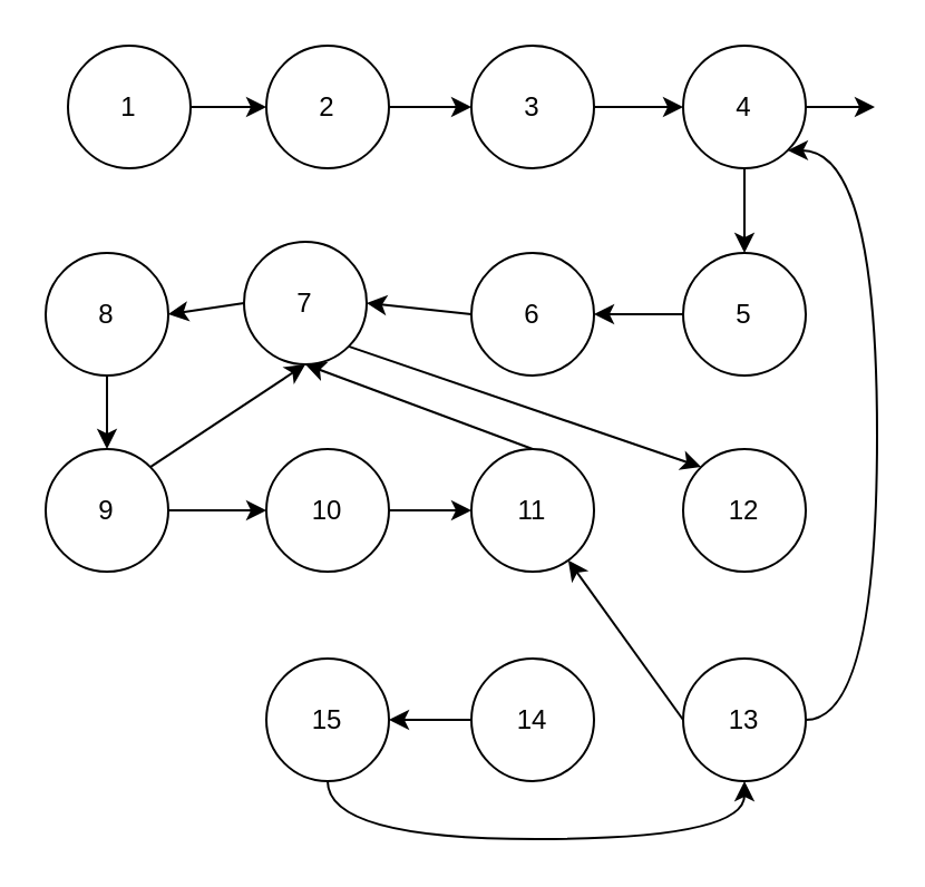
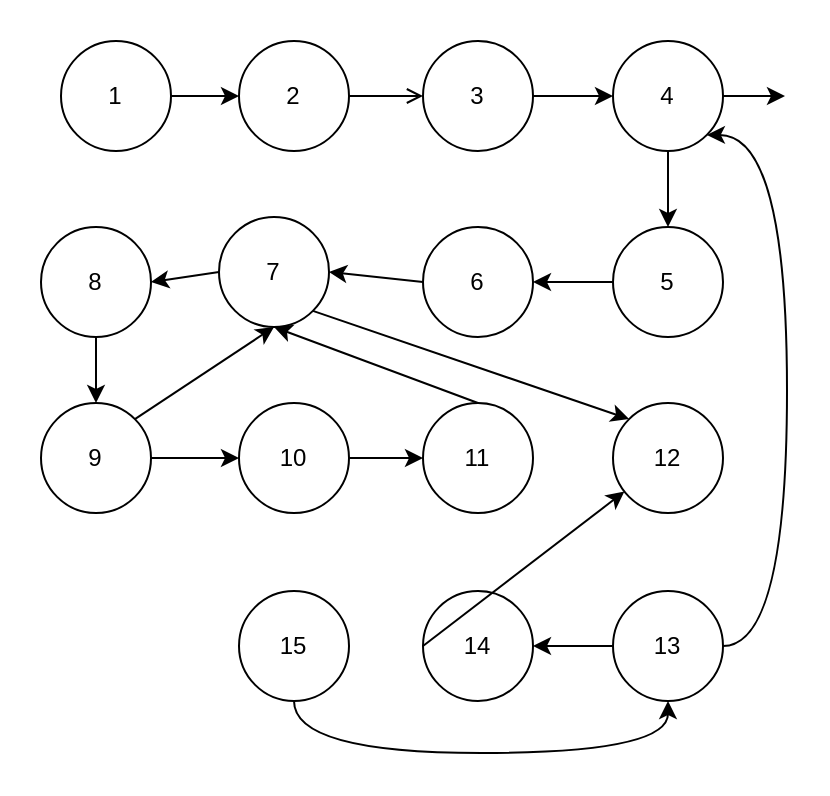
  <mxCell id="0" />
  <mxCell id="1" parent="0" />
  <mxCell id="2" value="7" style="ellipse;whiteSpace=wrap;html=1;aspect=fixed;" parent="1" vertex="1"><mxGeometry x="109" y="108" width="55" height="55" as="geometry" /></mxCell>
  <mxCell id="3" value="1" style="ellipse;whiteSpace=wrap;html=1;aspect=fixed;" parent="1" vertex="1"><mxGeometry x="30" y="20" width="55" height="55" as="geometry" /></mxCell>
  <mxCell id="4" value="4" style="ellipse;whiteSpace=wrap;html=1;aspect=fixed;" parent="1" vertex="1"><mxGeometry x="306" y="20" width="55" height="55" as="geometry" /></mxCell>
  <mxCell id="5" value="10" style="ellipse;whiteSpace=wrap;html=1;aspect=fixed;" parent="1" vertex="1"><mxGeometry x="119" y="201" width="55" height="55" as="geometry" /></mxCell>
  <mxCell id="6" value="3" style="ellipse;whiteSpace=wrap;html=1;aspect=fixed;" parent="1" vertex="1"><mxGeometry x="211" y="20" width="55" height="55" as="geometry" /></mxCell>
  <mxCell id="7" value="9" style="ellipse;whiteSpace=wrap;html=1;aspect=fixed;" parent="1" vertex="1"><mxGeometry x="20" y="201" width="55" height="55" as="geometry" /></mxCell>
  <mxCell id="8" value="14" style="ellipse;whiteSpace=wrap;html=1;aspect=fixed;" parent="1" vertex="1"><mxGeometry x="211" y="295" width="55" height="55" as="geometry" /></mxCell>
  <mxCell id="9" value="13" style="ellipse;whiteSpace=wrap;html=1;aspect=fixed;" parent="1" vertex="1"><mxGeometry x="306" y="295" width="55" height="55" as="geometry" /></mxCell>
  <mxCell id="10" value="12" style="ellipse;whiteSpace=wrap;html=1;aspect=fixed;" parent="1" vertex="1"><mxGeometry x="306" y="201" width="55" height="55" as="geometry" /></mxCell>
  <mxCell id="11" value="6" style="ellipse;whiteSpace=wrap;html=1;aspect=fixed;" parent="1" vertex="1"><mxGeometry x="211" y="113" width="55" height="55" as="geometry" /></mxCell>
  <mxCell id="12" value="11" style="ellipse;whiteSpace=wrap;html=1;aspect=fixed;" parent="1" vertex="1"><mxGeometry x="211" y="201" width="55" height="55" as="geometry" /></mxCell>
  <mxCell id="13" value="5" style="ellipse;whiteSpace=wrap;html=1;aspect=fixed;" parent="1" vertex="1"><mxGeometry x="306" y="113" width="55" height="55" as="geometry" /></mxCell>
  <mxCell id="14" value="8" style="ellipse;whiteSpace=wrap;html=1;aspect=fixed;" parent="1" vertex="1"><mxGeometry x="20" y="113" width="55" height="55" as="geometry" /></mxCell>
  <mxCell id="15" value="2" style="ellipse;whiteSpace=wrap;html=1;aspect=fixed;" parent="1" vertex="1"><mxGeometry x="119" y="20" width="55" height="55" as="geometry" /></mxCell>
  <mxCell id="16" value="" style="endArrow=classic;html=1;rounded=0;entryX=0.5;entryY=0;entryDx=0;entryDy=0;exitX=0.5;exitY=1;exitDx=0;exitDy=0;" parent="1" source="14" target="7" edge="1"><mxGeometry width="50" height="50" relative="1" as="geometry"><mxPoint x="224" y="320" as="sourcePoint" /><mxPoint x="274" y="270" as="targetPoint" /></mxGeometry></mxCell>
- <mxCell id="17" value="" style="endArrow=classic;html=1;rounded=0;exitX=0;exitY=0.5;exitDx=0;exitDy=0;" parent="1" source="9" target="12" edge="1"><mxGeometry width="50" height="50" relative="1" as="geometry"><mxPoint x="224" y="496" as="sourcePoint" /><mxPoint x="274" y="446" as="targetPoint" /></mxGeometry></mxCell>
- <mxCell id="18" value="" style="endArrow=classic;html=1;rounded=0;entryX=1;entryY=0.5;entryDx=0;entryDy=0;exitX=0;exitY=0.5;exitDx=0;exitDy=0;" parent="1" source="8" target="28" edge="1"><mxGeometry width="50" height="50" relative="1" as="geometry"><mxPoint x="224" y="496" as="sourcePoint" /><mxPoint x="201.5" y="573" as="targetPoint" /></mxGeometry></mxCell>
+ <mxCell id="17" value="" style="endArrow=classic;html=1;rounded=0;entryX=1;entryY=0.5;entryDx=0;entryDy=0;exitX=0;exitY=0.5;exitDx=0;exitDy=0;" parent="1" source="9" target="8" edge="1"><mxGeometry width="50" height="50" relative="1" as="geometry"><mxPoint x="224" y="496" as="sourcePoint" /><mxPoint x="274" y="446" as="targetPoint" /></mxGeometry></mxCell>
+ <mxCell id="18" value="" style="endArrow=classic;html=1;rounded=0;exitX=0;exitY=0.5;exitDx=0;exitDy=0;" parent="1" source="8" target="10" edge="1"><mxGeometry width="50" height="50" relative="1" as="geometry"><mxPoint x="224" y="496" as="sourcePoint" /><mxPoint x="201.5" y="573" as="targetPoint" /></mxGeometry></mxCell>
  <mxCell id="19" value="" style="endArrow=classic;html=1;rounded=0;exitX=1;exitY=0.5;exitDx=0;exitDy=0;entryX=0;entryY=0.5;entryDx=0;entryDy=0;" parent="1" source="3" target="15" edge="1"><mxGeometry width="50" height="50" relative="1" as="geometry"><mxPoint x="333" y="245" as="sourcePoint" /><mxPoint x="383" y="195" as="targetPoint" /></mxGeometry></mxCell>
- <mxCell id="20" value="" style="endArrow=classic;html=1;rounded=0;entryX=0;entryY=0.5;entryDx=0;entryDy=0;exitX=1;exitY=0.5;exitDx=0;exitDy=0;" parent="1" source="15" target="6" edge="1"><mxGeometry width="50" height="50" relative="1" as="geometry"><mxPoint x="223" y="245" as="sourcePoint" /><mxPoint x="273" y="195" as="targetPoint" /></mxGeometry></mxCell>
+ <mxCell id="20" value="" style="endArrow=open;html=1;rounded=0;entryX=0;entryY=0.5;entryDx=0;entryDy=0;exitX=1;exitY=0.5;exitDx=0;exitDy=0;" parent="1" source="15" target="6" edge="1"><mxGeometry width="50" height="50" relative="1" as="geometry"><mxPoint x="223" y="245" as="sourcePoint" /><mxPoint x="273" y="195" as="targetPoint" /></mxGeometry></mxCell>
  <mxCell id="21" value="" style="endArrow=classic;html=1;rounded=0;entryX=0;entryY=0.5;entryDx=0;entryDy=0;exitX=1;exitY=0.5;exitDx=0;exitDy=0;" parent="1" source="6" target="4" edge="1"><mxGeometry width="50" height="50" relative="1" as="geometry"><mxPoint x="223" y="245" as="sourcePoint" /><mxPoint x="273" y="195" as="targetPoint" /></mxGeometry></mxCell>
  <mxCell id="22" value="" style="endArrow=classic;html=1;rounded=0;entryX=0.5;entryY=0;entryDx=0;entryDy=0;exitX=0.5;exitY=1;exitDx=0;exitDy=0;" parent="1" source="4" target="13" edge="1"><mxGeometry width="50" height="50" relative="1" as="geometry"><mxPoint x="223" y="245" as="sourcePoint" /><mxPoint x="273" y="195" as="targetPoint" /></mxGeometry></mxCell>
  <mxCell id="23" value="" style="endArrow=classic;html=1;rounded=0;entryX=1;entryY=0.5;entryDx=0;entryDy=0;exitX=0;exitY=0.5;exitDx=0;exitDy=0;" parent="1" source="13" target="11" edge="1"><mxGeometry width="50" height="50" relative="1" as="geometry"><mxPoint x="223" y="245" as="sourcePoint" /><mxPoint x="273" y="195" as="targetPoint" /></mxGeometry></mxCell>
  <mxCell id="24" value="" style="endArrow=classic;html=1;rounded=0;entryX=1;entryY=0.5;entryDx=0;entryDy=0;exitX=0;exitY=0.5;exitDx=0;exitDy=0;" parent="1" source="11" target="2" edge="1"><mxGeometry width="50" height="50" relative="1" as="geometry"><mxPoint x="223" y="245" as="sourcePoint" /><mxPoint x="273" y="195" as="targetPoint" /></mxGeometry></mxCell>
  <mxCell id="25" value="" style="endArrow=classic;html=1;rounded=0;entryX=1;entryY=0.5;entryDx=0;entryDy=0;exitX=0;exitY=0.5;exitDx=0;exitDy=0;" parent="1" source="2" target="14" edge="1"><mxGeometry width="50" height="50" relative="1" as="geometry"><mxPoint x="223" y="300" as="sourcePoint" /><mxPoint x="273" y="250" as="targetPoint" /></mxGeometry></mxCell>
  <mxCell id="26" value="" style="endArrow=classic;html=1;rounded=0;entryX=0;entryY=0.5;entryDx=0;entryDy=0;exitX=1;exitY=0.5;exitDx=0;exitDy=0;" parent="1" source="7" target="5" edge="1"><mxGeometry width="50" height="50" relative="1" as="geometry"><mxPoint x="223" y="300" as="sourcePoint" /><mxPoint x="273" y="250" as="targetPoint" /></mxGeometry></mxCell>
  <mxCell id="27" value="" style="endArrow=classic;html=1;rounded=0;entryX=0;entryY=0.5;entryDx=0;entryDy=0;exitX=1;exitY=0.5;exitDx=0;exitDy=0;" parent="1" source="5" target="12" edge="1"><mxGeometry width="50" height="50" relative="1" as="geometry"><mxPoint x="223" y="300" as="sourcePoint" /><mxPoint x="273" y="250" as="targetPoint" /></mxGeometry></mxCell>
  <mxCell id="28" value="15" style="ellipse;whiteSpace=wrap;html=1;aspect=fixed;" parent="1" vertex="1"><mxGeometry x="119" y="295" width="55" height="55" as="geometry" /></mxCell>
  <mxCell id="29" value="" style="endArrow=classic;html=1;rounded=0;entryX=0;entryY=0.5;entryDx=0;entryDy=0;exitX=1;exitY=0.5;exitDx=0;exitDy=0;" parent="1" source="4" edge="1"><mxGeometry width="50" height="50" relative="1" as="geometry"><mxPoint x="223" y="332" as="sourcePoint" /><mxPoint x="392" y="47.5" as="targetPoint" /></mxGeometry></mxCell>
  <mxCell id="30" value="" style="endArrow=classic;html=1;rounded=0;entryX=0.5;entryY=1;entryDx=0;entryDy=0;exitX=1;exitY=0;exitDx=0;exitDy=0;" parent="1" source="7" target="2" edge="1"><mxGeometry width="50" height="50" relative="1" as="geometry"><mxPoint x="223" y="332" as="sourcePoint" /><mxPoint x="273" y="282" as="targetPoint" /></mxGeometry></mxCell>
  <mxCell id="31" value="" style="endArrow=classic;html=1;rounded=0;entryX=0;entryY=0;entryDx=0;entryDy=0;exitX=1;exitY=1;exitDx=0;exitDy=0;" parent="1" source="2" target="10" edge="1"><mxGeometry width="50" height="50" relative="1" as="geometry"><mxPoint x="223" y="332" as="sourcePoint" /><mxPoint x="273" y="282" as="targetPoint" /></mxGeometry></mxCell>
  <mxCell id="32" value="" style="endArrow=classic;html=1;rounded=0;entryX=1;entryY=1;entryDx=0;entryDy=0;exitX=1;exitY=0.5;exitDx=0;exitDy=0;edgeStyle=orthogonalEdgeStyle;elbow=vertical;curved=1;" parent="1" source="9" target="4" edge="1"><mxGeometry width="50" height="50" relative="1" as="geometry"><mxPoint x="223" y="332" as="sourcePoint" /><mxPoint x="273" y="282" as="targetPoint" /><Array as="points"><mxPoint x="393" y="323" /><mxPoint x="393" y="67" /></Array></mxGeometry></mxCell>
  <mxCell id="33" value="" style="endArrow=classic;html=1;rounded=0;entryX=0.5;entryY=1;entryDx=0;entryDy=0;exitX=0.5;exitY=1;exitDx=0;exitDy=0;edgeStyle=orthogonalEdgeStyle;curved=1;" parent="1" source="28" target="9" edge="1"><mxGeometry width="50" height="50" relative="1" as="geometry"><mxPoint x="223" y="332" as="sourcePoint" /><mxPoint x="273" y="282" as="targetPoint" /><Array as="points"><mxPoint x="147" y="376" /><mxPoint x="334" y="376" /></Array></mxGeometry></mxCell>
  <mxCell id="34" value="" style="endArrow=classic;html=1;rounded=0;entryX=0.5;entryY=1;entryDx=0;entryDy=0;exitX=0.5;exitY=0;exitDx=0;exitDy=0;" edge="1" parent="1" source="12" target="2"><mxGeometry width="50" height="50" relative="1" as="geometry"><mxPoint x="193" y="309" as="sourcePoint" /><mxPoint x="243" y="259" as="targetPoint" /></mxGeometry></mxCell>
